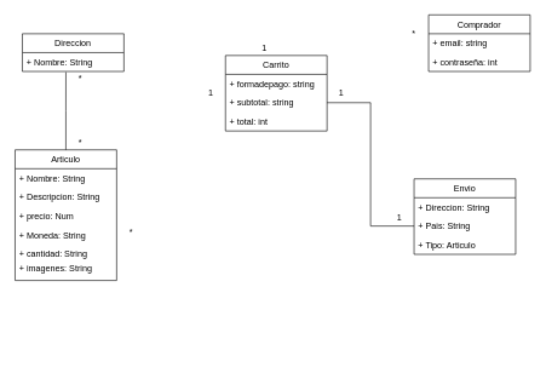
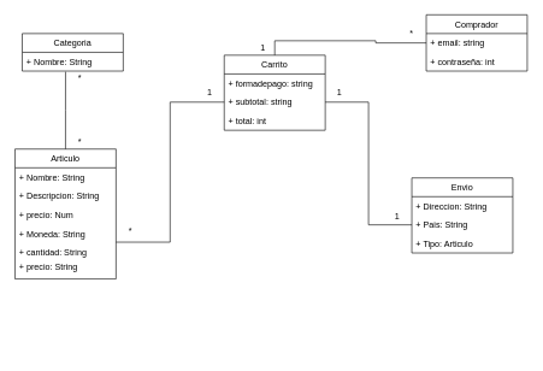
  <mxCell id="0" />
  <mxCell id="1" parent="0" />
- <mxCell id="2" value="Direccion" style="swimlane;fontStyle=0;childLayout=stackLayout;horizontal=1;startSize=26;fillColor=none;horizontalStack=0;resizeParent=1;resizeParentMax=0;resizeLast=0;collapsible=1;marginBottom=0;" vertex="1" parent="1"><mxGeometry x="30" y="46" width="140" height="52" as="geometry" /></mxCell>
+ <mxCell id="2" value="Categoria" style="swimlane;fontStyle=0;childLayout=stackLayout;horizontal=1;startSize=26;fillColor=none;horizontalStack=0;resizeParent=1;resizeParentMax=0;resizeLast=0;collapsible=1;marginBottom=0;" vertex="1" parent="1"><mxGeometry x="30" y="46" width="140" height="52" as="geometry" /></mxCell>
  <mxCell id="3" value="+ Nombre: String" style="text;strokeColor=none;fillColor=none;align=left;verticalAlign=top;spacingLeft=4;spacingRight=4;overflow=hidden;rotatable=0;points=[[0,0.5],[1,0.5]];portConstraint=eastwest;" vertex="1" parent="2"><mxGeometry y="26" width="140" height="26" as="geometry" /></mxCell>
  <mxCell id="4" value="+ Moneda: String" style="text;strokeColor=none;fillColor=none;align=left;verticalAlign=top;spacingLeft=4;spacingRight=4;overflow=hidden;rotatable=0;points=[[0,0.5],[1,0.5]];portConstraint=eastwest;" vertex="1" parent="1"><mxGeometry x="20" y="310" width="140" height="136" as="geometry" /></mxCell>
  <mxCell id="5" value="+ cantidad: String" style="text;strokeColor=none;fillColor=none;align=left;verticalAlign=top;spacingLeft=4;spacingRight=4;overflow=hidden;rotatable=0;points=[[0,0.5],[1,0.5]];portConstraint=eastwest;" vertex="1" parent="1"><mxGeometry x="20" y="336" width="140" height="136" as="geometry" /></mxCell>
- <mxCell id="6" value="+ imagenes: String" style="text;strokeColor=none;fillColor=none;align=left;verticalAlign=top;spacingLeft=4;spacingRight=4;overflow=hidden;rotatable=0;points=[[0,0.5],[1,0.5]];portConstraint=eastwest;" vertex="1" parent="1"><mxGeometry x="20" y="356" width="140" height="136" as="geometry" /></mxCell>
+ <mxCell id="6" value="+ precio: String" style="text;strokeColor=none;fillColor=none;align=left;verticalAlign=top;spacingLeft=4;spacingRight=4;overflow=hidden;rotatable=0;points=[[0,0.5],[1,0.5]];portConstraint=eastwest;" vertex="1" parent="1"><mxGeometry x="20" y="356" width="140" height="136" as="geometry" /></mxCell>
  <mxCell id="7" style="edgeStyle=orthogonalEdgeStyle;rounded=0;orthogonalLoop=1;jettySize=auto;html=1;exitX=0.5;exitY=0;exitDx=0;exitDy=0;entryX=0.429;entryY=1.038;entryDx=0;entryDy=0;entryPerimeter=0;endArrow=none;endFill=0;" edge="1" parent="1" source="8" target="3"><mxGeometry relative="1" as="geometry" /></mxCell>
  <mxCell id="8" value="Articulo" style="swimlane;fontStyle=0;childLayout=stackLayout;horizontal=1;startSize=26;fillColor=none;horizontalStack=0;resizeParent=1;resizeParentMax=0;resizeLast=0;collapsible=1;marginBottom=0;" vertex="1" parent="1"><mxGeometry x="20" y="206" width="140" height="180" as="geometry" /></mxCell>
  <mxCell id="9" value="+ Nombre: String" style="text;strokeColor=none;fillColor=none;align=left;verticalAlign=top;spacingLeft=4;spacingRight=4;overflow=hidden;rotatable=0;points=[[0,0.5],[1,0.5]];portConstraint=eastwest;" vertex="1" parent="8"><mxGeometry y="26" width="140" height="26" as="geometry" /></mxCell>
  <mxCell id="10" value="+ Descripcion: String" style="text;strokeColor=none;fillColor=none;align=left;verticalAlign=top;spacingLeft=4;spacingRight=4;overflow=hidden;rotatable=0;points=[[0,0.5],[1,0.5]];portConstraint=eastwest;" vertex="1" parent="8"><mxGeometry y="52" width="140" height="26" as="geometry" /></mxCell>
  <mxCell id="11" value="+ precio: Num" style="text;strokeColor=none;fillColor=none;align=left;verticalAlign=top;spacingLeft=4;spacingRight=4;overflow=hidden;rotatable=0;points=[[0,0.5],[1,0.5]];portConstraint=eastwest;" vertex="1" parent="8"><mxGeometry y="78" width="140" height="102" as="geometry" /></mxCell>
  <mxCell id="12" value="Envio" style="swimlane;fontStyle=0;childLayout=stackLayout;horizontal=1;startSize=26;fillColor=none;horizontalStack=0;resizeParent=1;resizeParentMax=0;resizeLast=0;collapsible=1;marginBottom=0;" vertex="1" parent="1"><mxGeometry x="570" y="246" width="140" height="104" as="geometry" /></mxCell>
  <mxCell id="13" value="+ Direccion: String" style="text;strokeColor=none;fillColor=none;align=left;verticalAlign=top;spacingLeft=4;spacingRight=4;overflow=hidden;rotatable=0;points=[[0,0.5],[1,0.5]];portConstraint=eastwest;" vertex="1" parent="12"><mxGeometry y="26" width="140" height="26" as="geometry" /></mxCell>
  <mxCell id="14" value="+ Pais: String" style="text;strokeColor=none;fillColor=none;align=left;verticalAlign=top;spacingLeft=4;spacingRight=4;overflow=hidden;rotatable=0;points=[[0,0.5],[1,0.5]];portConstraint=eastwest;" vertex="1" parent="12"><mxGeometry y="52" width="140" height="26" as="geometry" /></mxCell>
  <mxCell id="15" value="+ Tipo: Articulo" style="text;strokeColor=none;fillColor=none;align=left;verticalAlign=top;spacingLeft=4;spacingRight=4;overflow=hidden;rotatable=0;points=[[0,0.5],[1,0.5]];portConstraint=eastwest;" vertex="1" parent="12"><mxGeometry y="78" width="140" height="26" as="geometry" /></mxCell>
  <mxCell id="16" value="Comprador" style="swimlane;fontStyle=0;childLayout=stackLayout;horizontal=1;startSize=26;fillColor=none;horizontalStack=0;resizeParent=1;resizeParentMax=0;resizeLast=0;collapsible=1;marginBottom=0;" vertex="1" parent="1"><mxGeometry x="590" y="20" width="140" height="78" as="geometry" /></mxCell>
  <mxCell id="17" value="+ email: string" style="text;strokeColor=none;fillColor=none;align=left;verticalAlign=top;spacingLeft=4;spacingRight=4;overflow=hidden;rotatable=0;points=[[0,0.5],[1,0.5]];portConstraint=eastwest;" vertex="1" parent="16"><mxGeometry y="26" width="140" height="26" as="geometry" /></mxCell>
  <mxCell id="18" value="+ contraseña: int" style="text;strokeColor=none;fillColor=none;align=left;verticalAlign=top;spacingLeft=4;spacingRight=4;overflow=hidden;rotatable=0;points=[[0,0.5],[1,0.5]];portConstraint=eastwest;" vertex="1" parent="16"><mxGeometry y="52" width="140" height="26" as="geometry" /></mxCell>
+ <mxCell id="19" style="edgeStyle=orthogonalEdgeStyle;rounded=0;orthogonalLoop=1;jettySize=auto;html=1;exitX=0.5;exitY=0;exitDx=0;exitDy=0;entryX=0;entryY=0.5;entryDx=0;entryDy=0;endArrow=none;endFill=0;" edge="1" parent="1" source="20" target="17"><mxGeometry relative="1" as="geometry" /></mxCell>
  <mxCell id="20" value="Carrito" style="swimlane;fontStyle=0;childLayout=stackLayout;horizontal=1;startSize=26;fillColor=none;horizontalStack=0;resizeParent=1;resizeParentMax=0;resizeLast=0;collapsible=1;marginBottom=0;" vertex="1" parent="1"><mxGeometry x="310" y="76" width="140" height="104" as="geometry" /></mxCell>
  <mxCell id="21" value="+ formadepago: string" style="text;strokeColor=none;fillColor=none;align=left;verticalAlign=top;spacingLeft=4;spacingRight=4;overflow=hidden;rotatable=0;points=[[0,0.5],[1,0.5]];portConstraint=eastwest;" vertex="1" parent="20"><mxGeometry y="26" width="140" height="26" as="geometry" /></mxCell>
  <mxCell id="22" value="+ subtotal: string" style="text;strokeColor=none;fillColor=none;align=left;verticalAlign=top;spacingLeft=4;spacingRight=4;overflow=hidden;rotatable=0;points=[[0,0.5],[1,0.5]];portConstraint=eastwest;" vertex="1" parent="20"><mxGeometry y="52" width="140" height="26" as="geometry" /></mxCell>
  <mxCell id="23" value="+ total: int" style="text;strokeColor=none;fillColor=none;align=left;verticalAlign=top;spacingLeft=4;spacingRight=4;overflow=hidden;rotatable=0;points=[[0,0.5],[1,0.5]];portConstraint=eastwest;" vertex="1" parent="20"><mxGeometry y="78" width="140" height="26" as="geometry" /></mxCell>
+ <mxCell id="24" style="edgeStyle=orthogonalEdgeStyle;rounded=0;orthogonalLoop=1;jettySize=auto;html=1;entryX=0;entryY=0.5;entryDx=0;entryDy=0;endArrow=none;endFill=0;" edge="1" parent="1" source="11" target="22"><mxGeometry relative="1" as="geometry" /></mxCell>
  <mxCell id="25" style="edgeStyle=orthogonalEdgeStyle;rounded=0;orthogonalLoop=1;jettySize=auto;html=1;exitX=1;exitY=0.5;exitDx=0;exitDy=0;entryX=0;entryY=0.5;entryDx=0;entryDy=0;endArrow=none;endFill=0;" edge="1" parent="1" source="22" target="14"><mxGeometry relative="1" as="geometry" /></mxCell>
  <mxCell id="26" value="*" style="text;html=1;strokeColor=none;fillColor=none;align=center;verticalAlign=middle;whiteSpace=wrap;rounded=0;" vertex="1" parent="1"><mxGeometry x="160" y="310" width="40" height="20" as="geometry" /></mxCell>
  <mxCell id="27" value="1" style="text;html=1;strokeColor=none;fillColor=none;align=center;verticalAlign=middle;whiteSpace=wrap;rounded=0;" vertex="1" parent="1"><mxGeometry x="270" y="118" width="40" height="20" as="geometry" /></mxCell>
  <mxCell id="28" value="*" style="text;html=1;strokeColor=none;fillColor=none;align=center;verticalAlign=middle;whiteSpace=wrap;rounded=0;" vertex="1" parent="1"><mxGeometry x="90" y="186" width="40" height="20" as="geometry" /></mxCell>
  <mxCell id="29" value="*" style="text;html=1;strokeColor=none;fillColor=none;align=center;verticalAlign=middle;whiteSpace=wrap;rounded=0;" vertex="1" parent="1"><mxGeometry x="90" y="98" width="40" height="20" as="geometry" /></mxCell>
  <mxCell id="30" value="1" style="text;html=1;strokeColor=none;fillColor=none;align=center;verticalAlign=middle;whiteSpace=wrap;rounded=0;" vertex="1" parent="1"><mxGeometry x="530" y="290" width="40" height="20" as="geometry" /></mxCell>
  <mxCell id="31" value="1" style="text;html=1;strokeColor=none;fillColor=none;align=center;verticalAlign=middle;whiteSpace=wrap;rounded=0;" vertex="1" parent="1"><mxGeometry x="450" y="118" width="40" height="20" as="geometry" /></mxCell>
  <mxCell id="32" value="1" style="text;html=1;strokeColor=none;fillColor=none;align=center;verticalAlign=middle;whiteSpace=wrap;rounded=0;" vertex="1" parent="1"><mxGeometry x="344" y="56" width="40" height="20" as="geometry" /></mxCell>
  <mxCell id="33" value="*" style="text;html=1;strokeColor=none;fillColor=none;align=center;verticalAlign=middle;whiteSpace=wrap;rounded=0;" vertex="1" parent="1"><mxGeometry x="550" y="36" width="40" height="20" as="geometry" /></mxCell>
